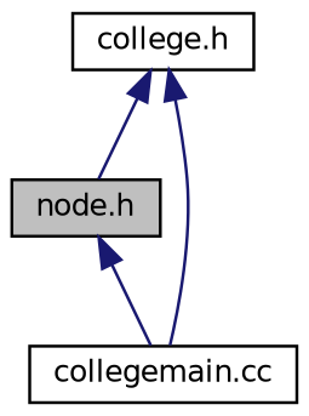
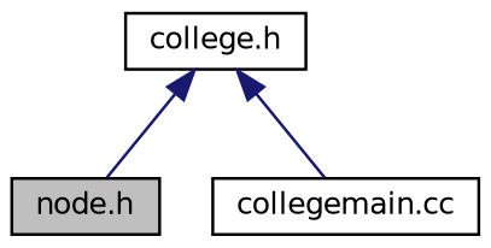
  digraph {
    node [color=black fillcolor=white fontname=Helvetica fontsize=10 shape=record style=filled]
    edge [color=midnightblue dir=back fontname=Helvetica fontsize=10 labelfontname=Helvetica labelfontsize=10 style=solid]
    n1 [fillcolor=grey75 fontcolor=black height=0.2 label="node.h" width=0.4]
    n2 [height=0.2 label="collegemain.cc" width=0.4]
    n3 [height=0.2 label="college.h" width=0.4]
-   n1 -> n2
    n3 -> n1
    n3 -> n2
  }
